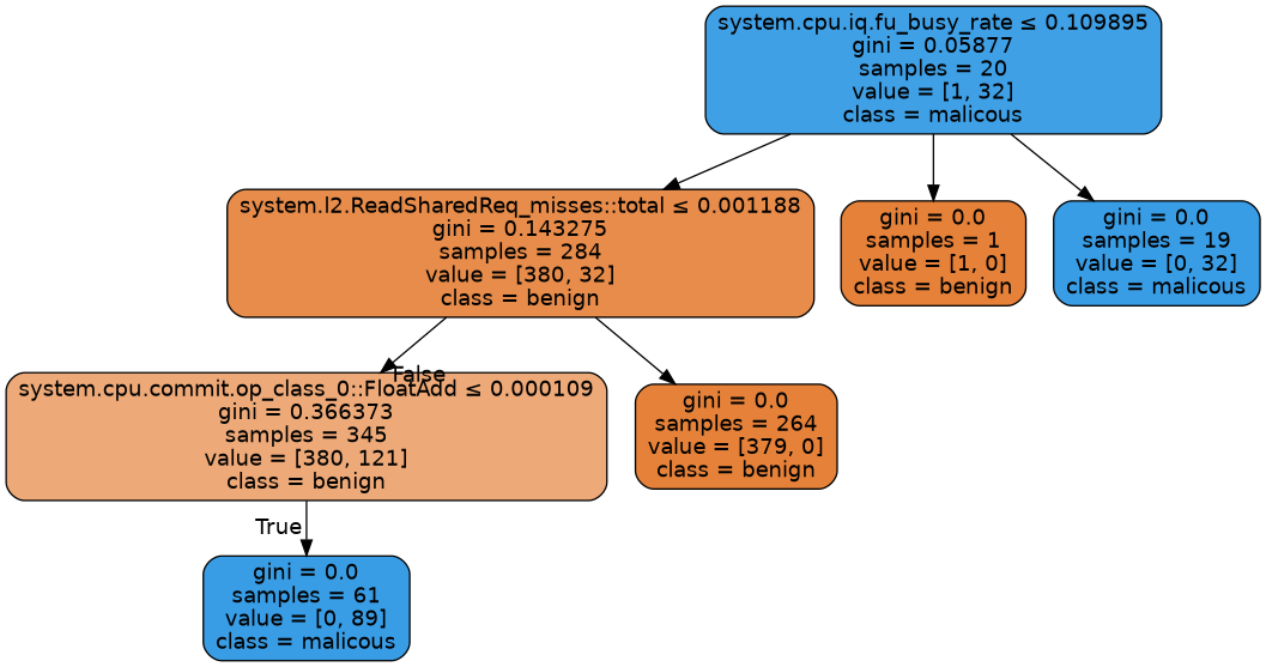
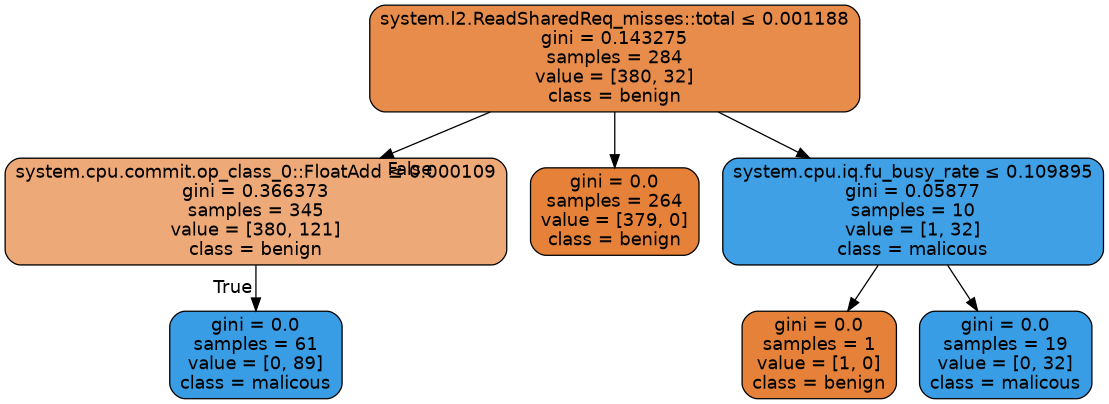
  digraph {
    node [color=black fillcolor="#399de5" fontname=helvetica shape=box style="filled, rounded"]
    edge [fontname=helvetica]
    n1 [fillcolor="#eda978" label=<system.cpu.commit.op_class_0::FloatAdd &le; 0.000109<br/>gini = 0.366373<br/>samples = 345<br/>value = [380, 121]<br/>class = benign>]
    n2 [label=<gini = 0.0<br/>samples = 61<br/>value = [0, 89]<br/>class = malicous>]
    n3 [fillcolor="#e78c4a" label=<system.l2.ReadSharedReq_misses::total &le; 0.001188<br/>gini = 0.143275<br/>samples = 284<br/>value = [380, 32]<br/>class = benign>]
    n4 [fillcolor="#e58139" label=<gini = 0.0<br/>samples = 264<br/>value = [379, 0]<br/>class = benign>]
-   n5 [fillcolor="#3fa0e6" label=<system.cpu.iq.fu_busy_rate &le; 0.109895<br/>gini = 0.05877<br/>samples = 20<br/>value = [1, 32]<br/>class = malicous>]
+   n5 [fillcolor="#3fa0e6" label=<system.cpu.iq.fu_busy_rate &le; 0.109895<br/>gini = 0.05877<br/>samples = 10<br/>value = [1, 32]<br/>class = malicous>]
    n6 [fillcolor="#e58139" label=<gini = 0.0<br/>samples = 1<br/>value = [1, 0]<br/>class = benign>]
    n7 [label=<gini = 0.0<br/>samples = 19<br/>value = [0, 32]<br/>class = malicous>]
    n1 -> n2 [headlabel=True labelangle=45 labeldistance=2.5]
    n3 -> n1 [headlabel=False labelangle=-45 labeldistance=2.5]
    n3 -> n4
-   n5 -> n3
+   n3 -> n5
    n5 -> n6
    n5 -> n7
  }
